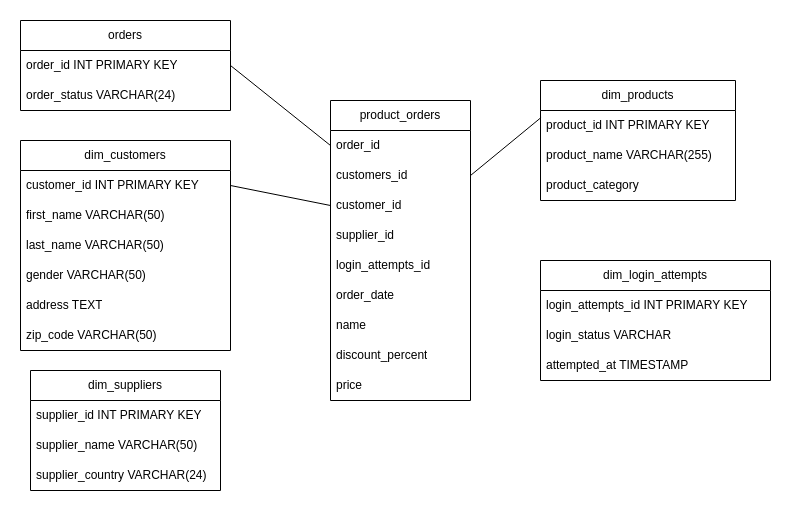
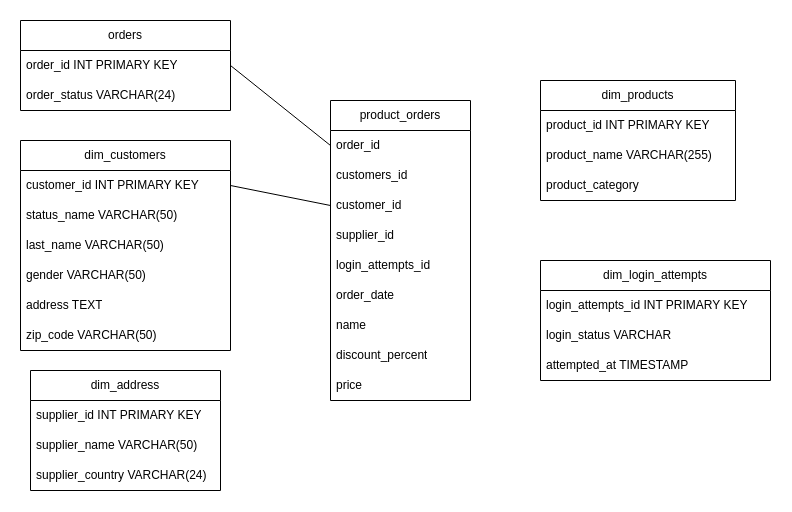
  <mxCell id="0" />
  <mxCell id="1" parent="0" />
  <mxCell id="2" value="product_orders" style="swimlane;fontStyle=0;childLayout=stackLayout;horizontal=1;startSize=30;horizontalStack=0;resizeParent=1;resizeParentMax=0;resizeLast=0;collapsible=1;marginBottom=0;whiteSpace=wrap;html=1;" vertex="1" parent="1"><mxGeometry x="330" y="100" width="140" height="300" as="geometry" /></mxCell>
  <mxCell id="3" value="order_id" style="text;strokeColor=none;fillColor=none;align=left;verticalAlign=middle;spacingLeft=4;spacingRight=4;overflow=hidden;points=[[0,0.5],[1,0.5]];portConstraint=eastwest;rotatable=0;whiteSpace=wrap;html=1;" vertex="1" parent="2"><mxGeometry y="30" width="140" height="30" as="geometry" /></mxCell>
  <mxCell id="4" value="customers_id" style="text;strokeColor=none;fillColor=none;align=left;verticalAlign=middle;spacingLeft=4;spacingRight=4;overflow=hidden;points=[[0,0.5],[1,0.5]];portConstraint=eastwest;rotatable=0;whiteSpace=wrap;html=1;" vertex="1" parent="2"><mxGeometry y="60" width="140" height="30" as="geometry" /></mxCell>
  <mxCell id="5" value="&lt;span style=&quot;font-size: 12px;&quot;&gt;customer_id&lt;/span&gt;" style="text;strokeColor=none;fillColor=none;align=left;verticalAlign=middle;spacingLeft=4;spacingRight=4;overflow=hidden;points=[[0,0.5],[1,0.5]];portConstraint=eastwest;rotatable=0;whiteSpace=wrap;html=1;" vertex="1" parent="2"><mxGeometry y="90" width="140" height="30" as="geometry" /></mxCell>
  <mxCell id="6" value="supplier_id" style="text;strokeColor=none;fillColor=none;align=left;verticalAlign=middle;spacingLeft=4;spacingRight=4;overflow=hidden;points=[[0,0.5],[1,0.5]];portConstraint=eastwest;rotatable=0;whiteSpace=wrap;html=1;" vertex="1" parent="2"><mxGeometry y="120" width="140" height="30" as="geometry" /></mxCell>
  <mxCell id="7" value="login_attempts_id" style="text;strokeColor=none;fillColor=none;align=left;verticalAlign=middle;spacingLeft=4;spacingRight=4;overflow=hidden;points=[[0,0.5],[1,0.5]];portConstraint=eastwest;rotatable=0;whiteSpace=wrap;html=1;" vertex="1" parent="2"><mxGeometry y="150" width="140" height="30" as="geometry" /></mxCell>
  <mxCell id="8" value="order_date" style="text;strokeColor=none;fillColor=none;align=left;verticalAlign=middle;spacingLeft=4;spacingRight=4;overflow=hidden;points=[[0,0.5],[1,0.5]];portConstraint=eastwest;rotatable=0;whiteSpace=wrap;html=1;" vertex="1" parent="2"><mxGeometry y="180" width="140" height="30" as="geometry" /></mxCell>
  <mxCell id="9" value="name" style="text;strokeColor=none;fillColor=none;align=left;verticalAlign=middle;spacingLeft=4;spacingRight=4;overflow=hidden;points=[[0,0.5],[1,0.5]];portConstraint=eastwest;rotatable=0;whiteSpace=wrap;html=1;" vertex="1" parent="2"><mxGeometry y="210" width="140" height="30" as="geometry" /></mxCell>
  <mxCell id="10" value="discount_percent" style="text;strokeColor=none;fillColor=none;align=left;verticalAlign=middle;spacingLeft=4;spacingRight=4;overflow=hidden;points=[[0,0.5],[1,0.5]];portConstraint=eastwest;rotatable=0;whiteSpace=wrap;html=1;" vertex="1" parent="2"><mxGeometry y="240" width="140" height="30" as="geometry" /></mxCell>
  <mxCell id="11" value="price" style="text;strokeColor=none;fillColor=none;align=left;verticalAlign=middle;spacingLeft=4;spacingRight=4;overflow=hidden;points=[[0,0.5],[1,0.5]];portConstraint=eastwest;rotatable=0;whiteSpace=wrap;html=1;" vertex="1" parent="2"><mxGeometry y="270" width="140" height="30" as="geometry" /></mxCell>
- <mxCell id="12" value="dim_suppliers" style="swimlane;fontStyle=0;childLayout=stackLayout;horizontal=1;startSize=30;horizontalStack=0;resizeParent=1;resizeParentMax=0;resizeLast=0;collapsible=1;marginBottom=0;whiteSpace=wrap;html=1;" vertex="1" parent="1"><mxGeometry x="30" y="370" width="190" height="120" as="geometry" /></mxCell>
+ <mxCell id="12" value="dim_address" style="swimlane;fontStyle=0;childLayout=stackLayout;horizontal=1;startSize=30;horizontalStack=0;resizeParent=1;resizeParentMax=0;resizeLast=0;collapsible=1;marginBottom=0;whiteSpace=wrap;html=1;" vertex="1" parent="1"><mxGeometry x="30" y="370" width="190" height="120" as="geometry" /></mxCell>
  <mxCell id="13" value="supplier_id INT PRIMARY KEY" style="text;strokeColor=none;fillColor=none;align=left;verticalAlign=middle;spacingLeft=4;spacingRight=4;overflow=hidden;points=[[0,0.5],[1,0.5]];portConstraint=eastwest;rotatable=0;whiteSpace=wrap;html=1;" vertex="1" parent="12"><mxGeometry y="30" width="190" height="30" as="geometry" /></mxCell>
  <mxCell id="14" value="supplier_name VARCHAR(50)" style="text;strokeColor=none;fillColor=none;align=left;verticalAlign=middle;spacingLeft=4;spacingRight=4;overflow=hidden;points=[[0,0.5],[1,0.5]];portConstraint=eastwest;rotatable=0;whiteSpace=wrap;html=1;" vertex="1" parent="12"><mxGeometry y="60" width="190" height="30" as="geometry" /></mxCell>
  <mxCell id="15" value="supplier_country VARCHAR(24)" style="text;strokeColor=none;fillColor=none;align=left;verticalAlign=middle;spacingLeft=4;spacingRight=4;overflow=hidden;points=[[0,0.5],[1,0.5]];portConstraint=eastwest;rotatable=0;whiteSpace=wrap;html=1;" vertex="1" parent="12"><mxGeometry y="90" width="190" height="30" as="geometry" /></mxCell>
  <mxCell id="16" value="dim_customers" style="swimlane;fontStyle=0;childLayout=stackLayout;horizontal=1;startSize=30;horizontalStack=0;resizeParent=1;resizeParentMax=0;resizeLast=0;collapsible=1;marginBottom=0;whiteSpace=wrap;html=1;" vertex="1" parent="1"><mxGeometry x="20" y="140" width="210" height="210" as="geometry" /></mxCell>
  <mxCell id="17" value="customer_id INT PRIMARY KEY" style="text;strokeColor=none;fillColor=none;align=left;verticalAlign=middle;spacingLeft=4;spacingRight=4;overflow=hidden;points=[[0,0.5],[1,0.5]];portConstraint=eastwest;rotatable=0;whiteSpace=wrap;html=1;" vertex="1" parent="16"><mxGeometry y="30" width="210" height="30" as="geometry" /></mxCell>
- <mxCell id="18" value="first_name VARCHAR(50)" style="text;strokeColor=none;fillColor=none;align=left;verticalAlign=middle;spacingLeft=4;spacingRight=4;overflow=hidden;points=[[0,0.5],[1,0.5]];portConstraint=eastwest;rotatable=0;whiteSpace=wrap;html=1;" vertex="1" parent="16"><mxGeometry y="60" width="210" height="30" as="geometry" /></mxCell>
+ <mxCell id="18" value="status_name VARCHAR(50)" style="text;strokeColor=none;fillColor=none;align=left;verticalAlign=middle;spacingLeft=4;spacingRight=4;overflow=hidden;points=[[0,0.5],[1,0.5]];portConstraint=eastwest;rotatable=0;whiteSpace=wrap;html=1;" vertex="1" parent="16"><mxGeometry y="60" width="210" height="30" as="geometry" /></mxCell>
  <mxCell id="19" value="last_name VARCHAR(50)" style="text;strokeColor=none;fillColor=none;align=left;verticalAlign=middle;spacingLeft=4;spacingRight=4;overflow=hidden;points=[[0,0.5],[1,0.5]];portConstraint=eastwest;rotatable=0;whiteSpace=wrap;html=1;" vertex="1" parent="16"><mxGeometry y="90" width="210" height="30" as="geometry" /></mxCell>
  <mxCell id="20" value="&lt;span style=&quot;font-size: 12px;&quot;&gt;gender VARCHAR(50)&lt;/span&gt;" style="text;strokeColor=none;fillColor=none;align=left;verticalAlign=middle;spacingLeft=4;spacingRight=4;overflow=hidden;points=[[0,0.5],[1,0.5]];portConstraint=eastwest;rotatable=0;whiteSpace=wrap;html=1;" vertex="1" parent="16"><mxGeometry y="120" width="210" height="30" as="geometry" /></mxCell>
  <mxCell id="21" value="address TEXT" style="text;strokeColor=none;fillColor=none;align=left;verticalAlign=middle;spacingLeft=4;spacingRight=4;overflow=hidden;points=[[0,0.5],[1,0.5]];portConstraint=eastwest;rotatable=0;whiteSpace=wrap;html=1;" vertex="1" parent="16"><mxGeometry y="150" width="210" height="30" as="geometry" /></mxCell>
  <mxCell id="22" value="&lt;span style=&quot;font-size: 12px;&quot;&gt;zip_code VARCHAR(50)&lt;/span&gt;" style="text;strokeColor=none;fillColor=none;align=left;verticalAlign=middle;spacingLeft=4;spacingRight=4;overflow=hidden;points=[[0,0.5],[1,0.5]];portConstraint=eastwest;rotatable=0;whiteSpace=wrap;html=1;" vertex="1" parent="16"><mxGeometry y="180" width="210" height="30" as="geometry" /></mxCell>
  <mxCell id="23" value="dim_login_attempts" style="swimlane;fontStyle=0;childLayout=stackLayout;horizontal=1;startSize=30;horizontalStack=0;resizeParent=1;resizeParentMax=0;resizeLast=0;collapsible=1;marginBottom=0;whiteSpace=wrap;html=1;" vertex="1" parent="1"><mxGeometry x="540" y="260" width="230" height="120" as="geometry" /></mxCell>
  <mxCell id="24" value="login_attempts_id INT PRIMARY KEY" style="text;strokeColor=none;fillColor=none;align=left;verticalAlign=middle;spacingLeft=4;spacingRight=4;overflow=hidden;points=[[0,0.5],[1,0.5]];portConstraint=eastwest;rotatable=0;whiteSpace=wrap;html=1;" vertex="1" parent="23"><mxGeometry y="30" width="230" height="30" as="geometry" /></mxCell>
  <mxCell id="25" value="login_status VARCHAR" style="text;strokeColor=none;fillColor=none;align=left;verticalAlign=middle;spacingLeft=4;spacingRight=4;overflow=hidden;points=[[0,0.5],[1,0.5]];portConstraint=eastwest;rotatable=0;whiteSpace=wrap;html=1;" vertex="1" parent="23"><mxGeometry y="60" width="230" height="30" as="geometry" /></mxCell>
  <mxCell id="26" value="attempted_at TIMESTAMP" style="text;strokeColor=none;fillColor=none;align=left;verticalAlign=middle;spacingLeft=4;spacingRight=4;overflow=hidden;points=[[0,0.5],[1,0.5]];portConstraint=eastwest;rotatable=0;whiteSpace=wrap;html=1;" vertex="1" parent="23"><mxGeometry y="90" width="230" height="30" as="geometry" /></mxCell>
  <mxCell id="27" value="orders" style="swimlane;fontStyle=0;childLayout=stackLayout;horizontal=1;startSize=30;horizontalStack=0;resizeParent=1;resizeParentMax=0;resizeLast=0;collapsible=1;marginBottom=0;whiteSpace=wrap;html=1;" vertex="1" parent="1"><mxGeometry x="20" y="20" width="210" height="90" as="geometry" /></mxCell>
  <mxCell id="28" value="order_id INT PRIMARY KEY" style="text;strokeColor=none;fillColor=none;align=left;verticalAlign=middle;spacingLeft=4;spacingRight=4;overflow=hidden;points=[[0,0.5],[1,0.5]];portConstraint=eastwest;rotatable=0;whiteSpace=wrap;html=1;" vertex="1" parent="27"><mxGeometry y="30" width="210" height="30" as="geometry" /></mxCell>
  <mxCell id="29" value="order_status VARCHAR(24)" style="text;strokeColor=none;fillColor=none;align=left;verticalAlign=middle;spacingLeft=4;spacingRight=4;overflow=hidden;points=[[0,0.5],[1,0.5]];portConstraint=eastwest;rotatable=0;whiteSpace=wrap;html=1;" vertex="1" parent="27"><mxGeometry y="60" width="210" height="30" as="geometry" /></mxCell>
  <mxCell id="30" value="dim_products" style="swimlane;fontStyle=0;childLayout=stackLayout;horizontal=1;startSize=30;horizontalStack=0;resizeParent=1;resizeParentMax=0;resizeLast=0;collapsible=1;marginBottom=0;whiteSpace=wrap;html=1;" vertex="1" parent="1"><mxGeometry x="540" y="80" width="195" height="120" as="geometry" /></mxCell>
  <mxCell id="31" value="product_id INT PRIMARY KEY" style="text;strokeColor=none;fillColor=none;align=left;verticalAlign=middle;spacingLeft=4;spacingRight=4;overflow=hidden;points=[[0,0.5],[1,0.5]];portConstraint=eastwest;rotatable=0;whiteSpace=wrap;html=1;" vertex="1" parent="30"><mxGeometry y="30" width="195" height="30" as="geometry" /></mxCell>
  <mxCell id="32" value="product_name VARCHAR(255)" style="text;strokeColor=none;fillColor=none;align=left;verticalAlign=middle;spacingLeft=4;spacingRight=4;overflow=hidden;points=[[0,0.5],[1,0.5]];portConstraint=eastwest;rotatable=0;whiteSpace=wrap;html=1;" vertex="1" parent="30"><mxGeometry y="60" width="195" height="30" as="geometry" /></mxCell>
  <mxCell id="33" value="product_category" style="text;strokeColor=none;fillColor=none;align=left;verticalAlign=middle;spacingLeft=4;spacingRight=4;overflow=hidden;points=[[0,0.5],[1,0.5]];portConstraint=eastwest;rotatable=0;whiteSpace=wrap;html=1;" vertex="1" parent="30"><mxGeometry y="90" width="195" height="30" as="geometry" /></mxCell>
- <mxCell id="34" value="" style="endArrow=none;html=1;rounded=0;exitX=0.003;exitY=0.234;exitDx=0;exitDy=0;entryX=1;entryY=0.5;entryDx=0;entryDy=0;exitPerimeter=0;" edge="1" parent="1" source="31" target="4"><mxGeometry width="50" height="50" relative="1" as="geometry"><mxPoint x="180" y="65" as="sourcePoint" /><mxPoint x="315" y="235" as="targetPoint" /></mxGeometry></mxCell>
  <mxCell id="35" value="" style="endArrow=none;html=1;rounded=0;exitX=0;exitY=0.5;exitDx=0;exitDy=0;entryX=1;entryY=0.5;entryDx=0;entryDy=0;" edge="1" parent="1" source="3" target="28"><mxGeometry width="50" height="50" relative="1" as="geometry"><mxPoint x="410" y="535" as="sourcePoint" /><mxPoint x="340" y="275" as="targetPoint" /></mxGeometry></mxCell>
  <mxCell id="36" value="" style="endArrow=none;html=1;rounded=0;exitX=0;exitY=0.5;exitDx=0;exitDy=0;entryX=1;entryY=0.5;entryDx=0;entryDy=0;" edge="1" parent="1" source="5" target="17"><mxGeometry width="50" height="50" relative="1" as="geometry"><mxPoint x="340" y="155" as="sourcePoint" /><mxPoint x="230" y="165" as="targetPoint" /></mxGeometry></mxCell>
